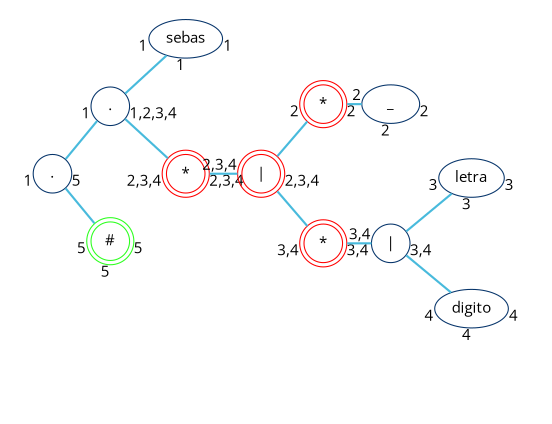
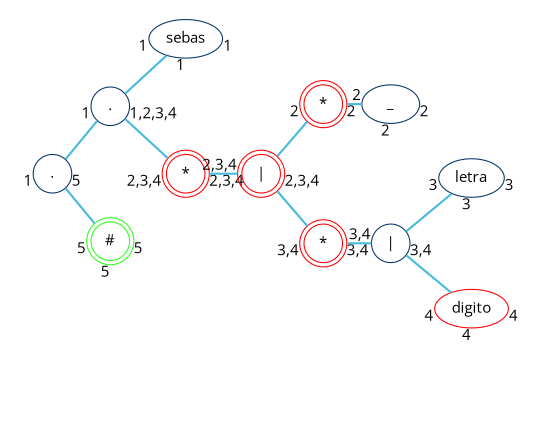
  graph {
    nodesep=1.2
    ranksep=0.2
    rankdir=LR
    fontname="Open Sans"
    node [color="#06346A" shape=doublecircle fontname="Open Sans"]
    edge [color="#48BADC" headport=w penwidth=0 tailport=w fontname="Open Sans"]
    n1 [label="." shape=circle]
    n2 [label="." shape=circle]
    n3 [color="#2BFF1D" label="#"]
    n4 [label=sebas shape=oval]
    n5 [color=red label="*"]
    n6 [color=red label="|"]
    n7 [color=red label="*"]
    n8 [color=red label="*"]
    n9 [label=_ shape=oval]
    n10 [label="|" shape=circle]
    n11 [label=letra shape=oval]
-   n12 [label=digito shape=oval]
+   n12 [color=red label=digito shape=oval]
    n1 -- n1 [taillabel=1]
    n1 -- n1 [headport=e taillabel=5 tailport=e]
    n1 -- n2 [penwidth=2 headport="" tailport=""]
    n1 -- n3 [penwidth=2 headport="" tailport=""]
    n2 -- n2 [taillabel=1]
    n2 -- n2 [headport=e taillabel="1,2,3,4" tailport=e]
    n2 -- n4 [penwidth=2 headport="" tailport=""]
    n2 -- n5 [penwidth=2 headport="" tailport=""]
    n3 -- n3 [taillabel=5]
    n3 -- n3 [headport=e taillabel=5 tailport=e]
    n3 -- n3 [headport=s taillabel=5 tailport=s]
    n4 -- n4 [taillabel=1]
    n4 -- n4 [headport=e taillabel=1 tailport=e]
    n4 -- n4 [headport=s taillabel=1 tailport=s]
    n5 -- n5 [taillabel="2,3,4"]
    n5 -- n5 [headport=e taillabel="2,3,4" tailport=e]
    n5 -- n6 [penwidth=2 headport="" tailport=""]
    n6 -- n6 [taillabel="2,3,4"]
    n6 -- n6 [headport=e taillabel="2,3,4" tailport=e]
    n6 -- n7 [penwidth=2 headport="" tailport=""]
    n6 -- n8 [penwidth=2 headport="" tailport=""]
    n7 -- n7 [taillabel=2]
    n7 -- n7 [headport=e taillabel=2 tailport=e]
    n7 -- n9 [penwidth=2 headport="" tailport=""]
    n8 -- n8 [taillabel="3,4"]
    n8 -- n8 [headport=e taillabel="3,4" tailport=e]
    n8 -- n10 [penwidth=2 headport="" tailport=""]
    n9 -- n9 [taillabel=2]
    n9 -- n9 [headport=e taillabel=2 tailport=e]
    n9 -- n9 [headport=s taillabel=2 tailport=s]
    n10 -- n10 [taillabel="3,4"]
    n10 -- n10 [headport=e taillabel="3,4" tailport=e]
    n10 -- n11 [penwidth=2 headport="" tailport=""]
    n10 -- n12 [penwidth=2 headport="" tailport=""]
    n11 -- n11 [taillabel=3]
    n11 -- n11 [headport=e taillabel=3 tailport=e]
    n11 -- n11 [headport=s taillabel=3 tailport=s]
    n12 -- n12 [taillabel=4]
    n12 -- n12 [headport=e taillabel=4 tailport=e]
    n12 -- n12 [headport=s taillabel=4 tailport=s]
  }
